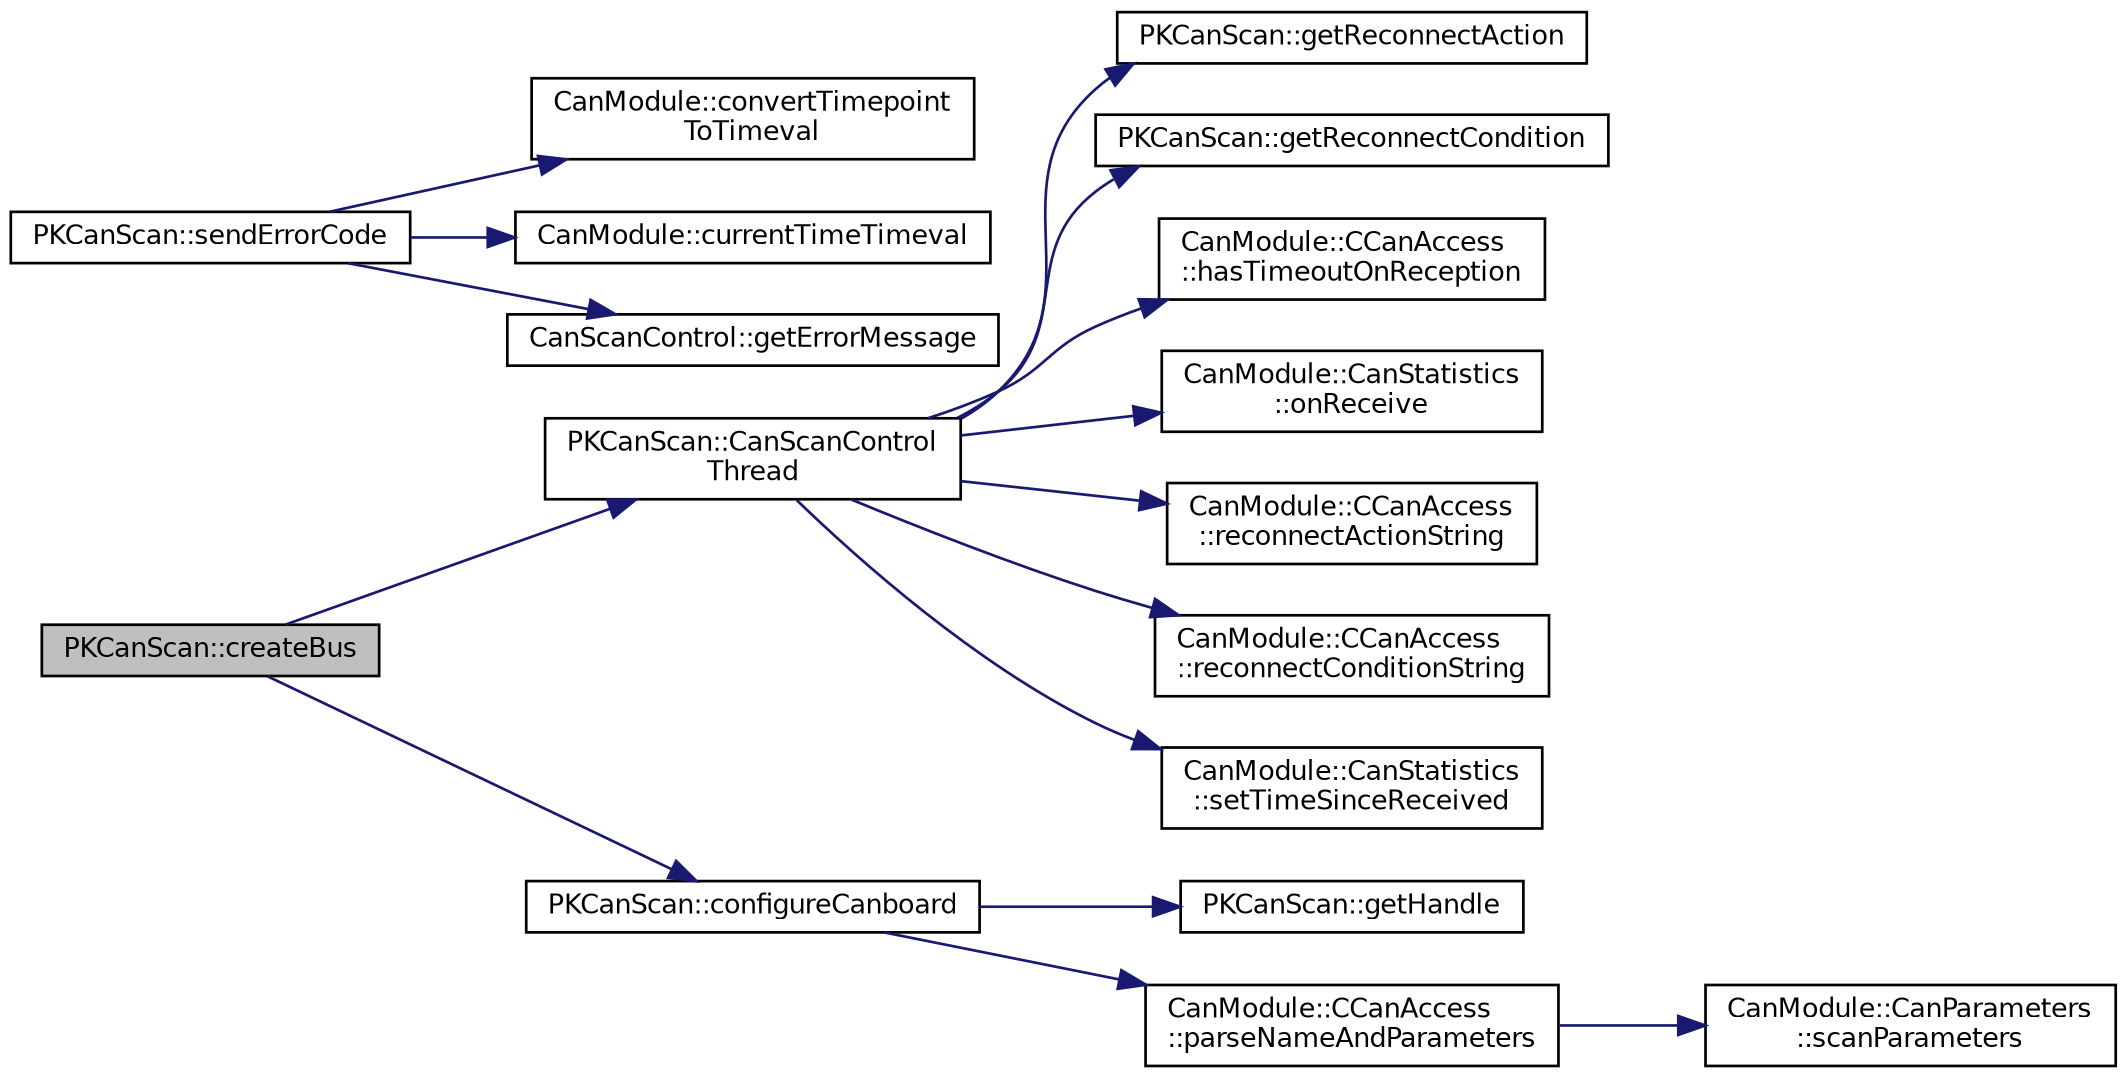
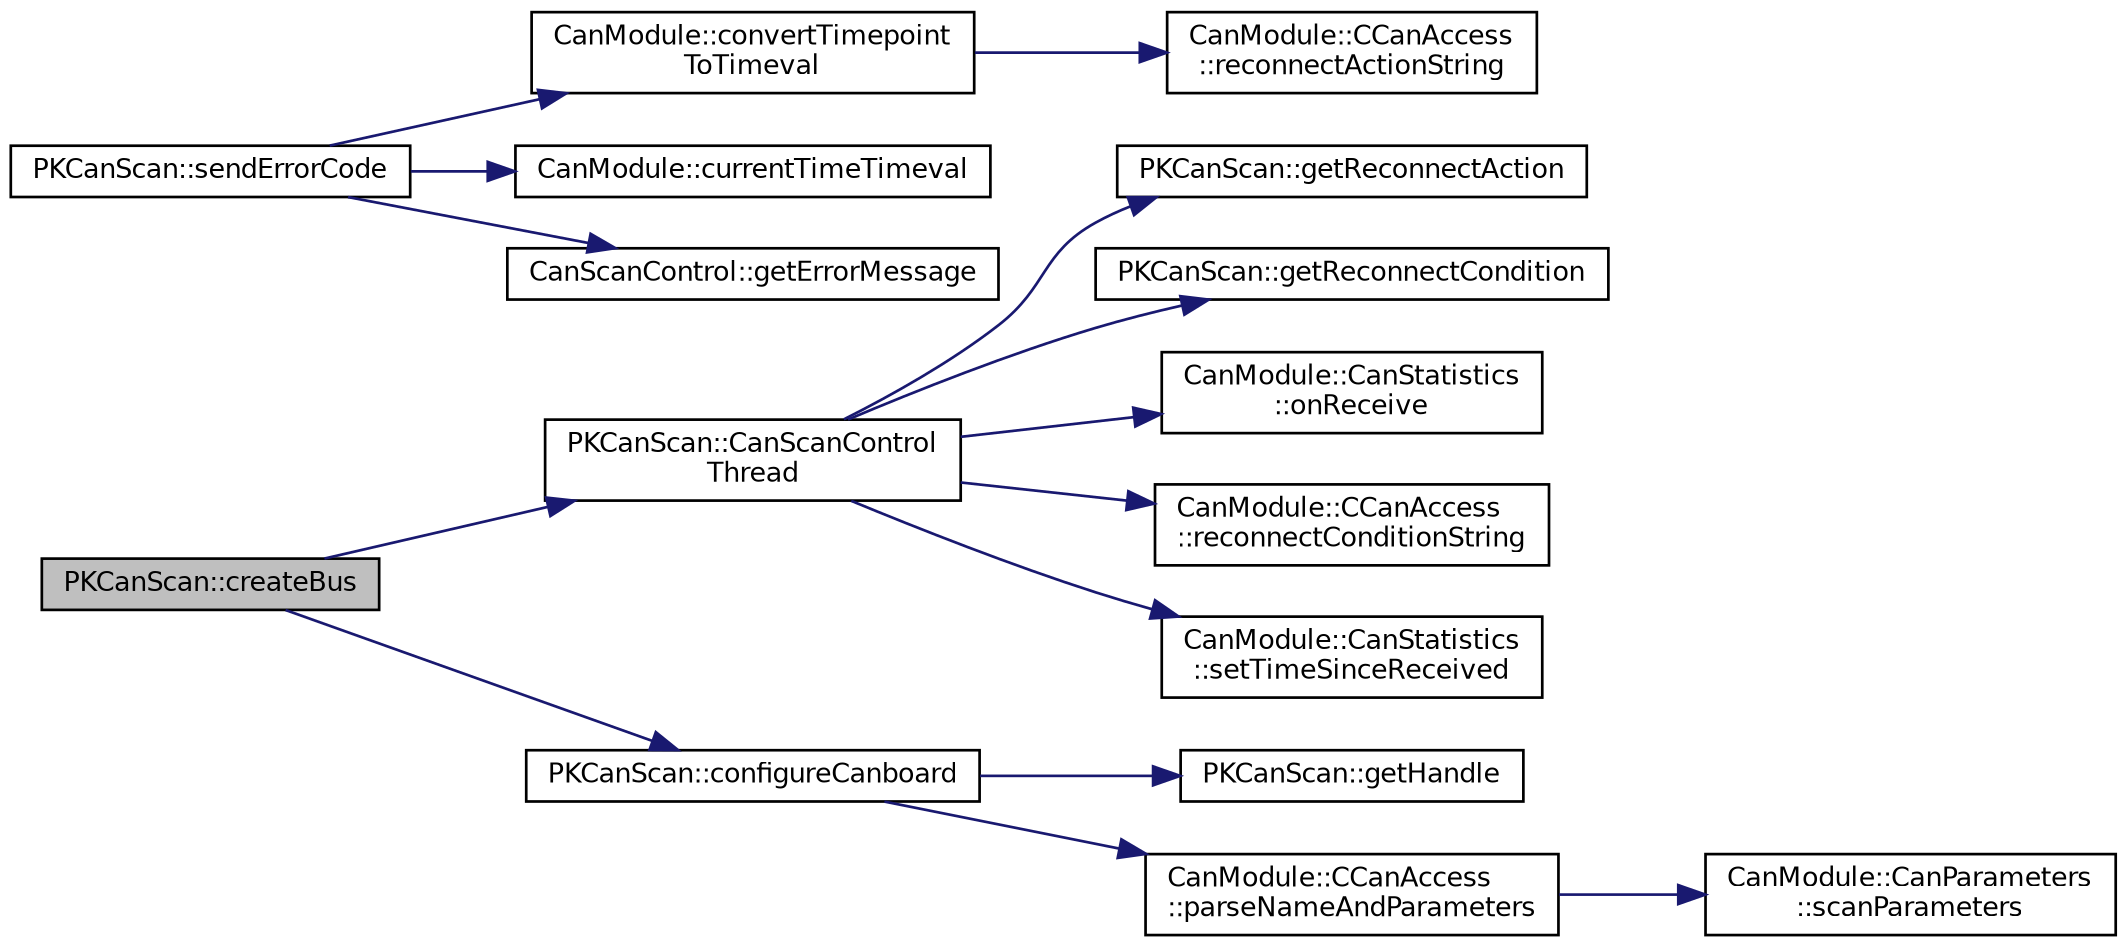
  digraph {
    rankdir=LR
    node [color=black fillcolor=white fontname=Helvetica fontsize=10 shape=record style=filled]
    edge [color=midnightblue fontname=Helvetica fontsize=10 labelfontname=Helvetica labelfontsize=10 style=solid]
    n1 [fillcolor=grey75 fontcolor=black height=0.2 label="PKCanScan::createBus" width=0.4]
    n2 [height=0.2 label="PKCanScan::CanScanControl\lThread" width=0.4]
    n3 [height=0.2 label="PKCanScan::configureCanboard" width=0.4]
    n4 [height=0.2 label="PKCanScan::getReconnectAction" width=0.4]
    n5 [height=0.2 label="PKCanScan::getReconnectCondition" width=0.4]
-   n6 [height=0.2 label="CanModule::CCanAccess\l::hasTimeoutOnReception" width=0.4]
    n7 [height=0.2 label="CanModule::CanStatistics\l::onReceive" width=0.4]
    n8 [height=0.2 label="CanModule::CCanAccess\l::reconnectActionString" width=0.4]
    n9 [height=0.2 label="CanModule::CCanAccess\l::reconnectConditionString" width=0.4]
    n10 [height=0.2 label="CanModule::CanStatistics\l::setTimeSinceReceived" width=0.4]
    n11 [height=0.2 label="PKCanScan::getHandle" width=0.4]
    n12 [height=0.2 label="CanModule::CCanAccess\l::parseNameAndParameters" width=0.4]
    n13 [height=0.2 label="PKCanScan::sendErrorCode" width=0.4]
    n14 [height=0.2 label="CanModule::convertTimepoint\lToTimeval" width=0.4]
    n15 [height=0.2 label="CanModule::currentTimeTimeval" width=0.4]
    n16 [height=0.2 label="CanScanControl::getErrorMessage" width=0.4]
    n17 [height=0.2 label="CanModule::CanParameters\l::scanParameters" width=0.4]
    n1 -> n2
    n1 -> n3
    n2 -> n4
    n2 -> n5
-   n2 -> n6
    n2 -> n7
-   n2 -> n8
+   n14 -> n8
    n2 -> n9
    n2 -> n10
    n3 -> n11
    n3 -> n12
    n12 -> n17
    n13 -> n14
    n13 -> n15
    n13 -> n16
  }
